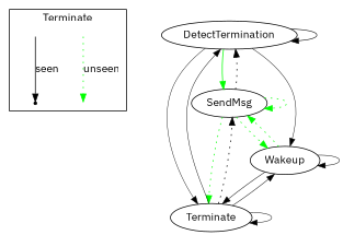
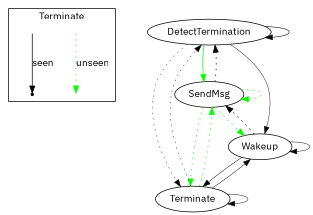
  digraph {
    fontname="IBM Plex Sans"
    nodesep=0.35
    node [fontname="IBM Plex Sans"]
    edge [fontname="IBM Plex Sans"]
    d0 [shape=point style=invis]
    d1 [shape=point style=invis]
    p0 [shape=point style=invis]
    p1 [shape=point]
    n5 [label=DetectTermination]
    n6 [label=SendMsg]
    n7 [label=Terminate]
    n8 [label=Wakeup]
    subgraph cluster_1 {
      label=Terminate
      d0
      d1
      p0
      p1
    }
    d0 -> d1 [color=green label=unseen style=dotted]
    p0 -> p1 [label=seen]
    n5 -> n5 [penwidth=0.77]
    n5 -> n6 [color=green style=solid]
-   n5 -> n7 [penwidth=0.55]
+   n5 -> n7 [penwidth=0.55 style=dotted]
    n5 -> n8 [penwidth=0.58]
    n6 -> n5 [color=black style=dotted]
    n6 -> n6 [color=green style=dotted]
    n6 -> n7 [color=green style=dotted]
    n6 -> n8 [color=green style=dotted]
-   n7 -> n5 [penwidth=0.6]
-   n7 -> n6 [color=black style=dotted]
+   n7 -> n5 [penwidth=0.6 style=dotted]
+   n7 -> n6 [color=green style=dotted]
    n7 -> n7 [penwidth=0.61]
    n7 -> n8 [penwidth=0.64]
-   n8 -> n6 [color=green style=dotted]
+   n8 -> n6 [color=black style=dotted]
    n8 -> n7 [penwidth=0.65]
    n8 -> n8 [penwidth=0.63]
  }
